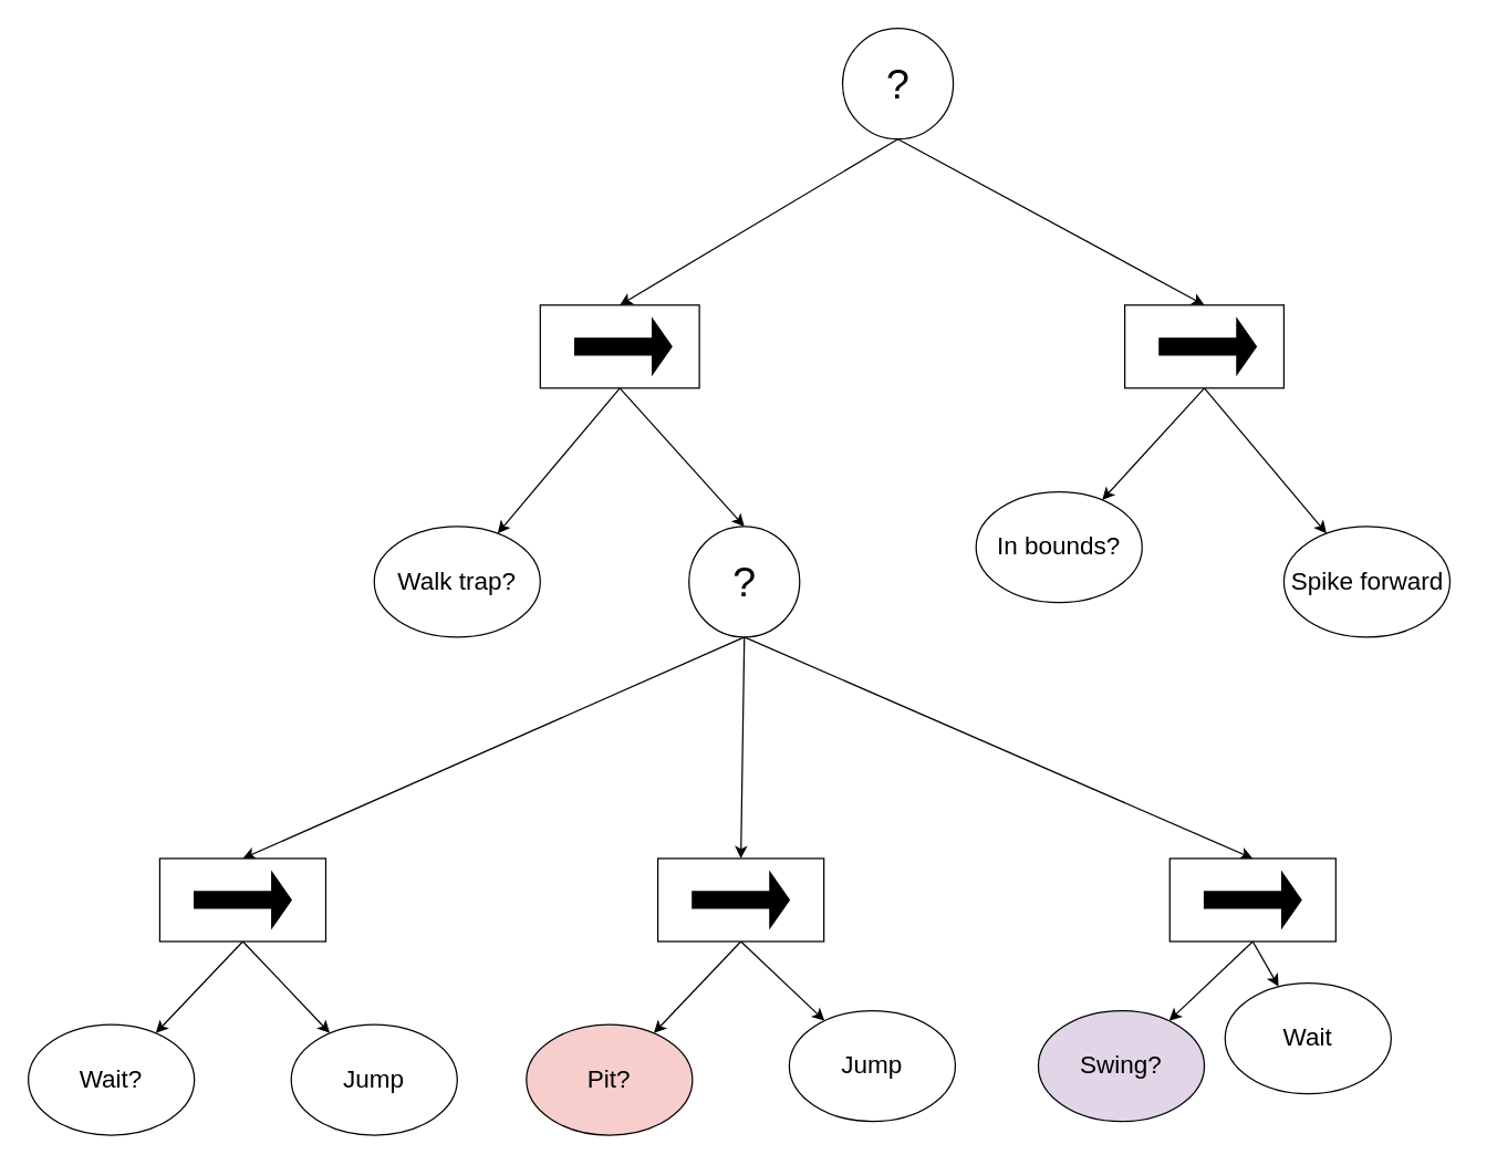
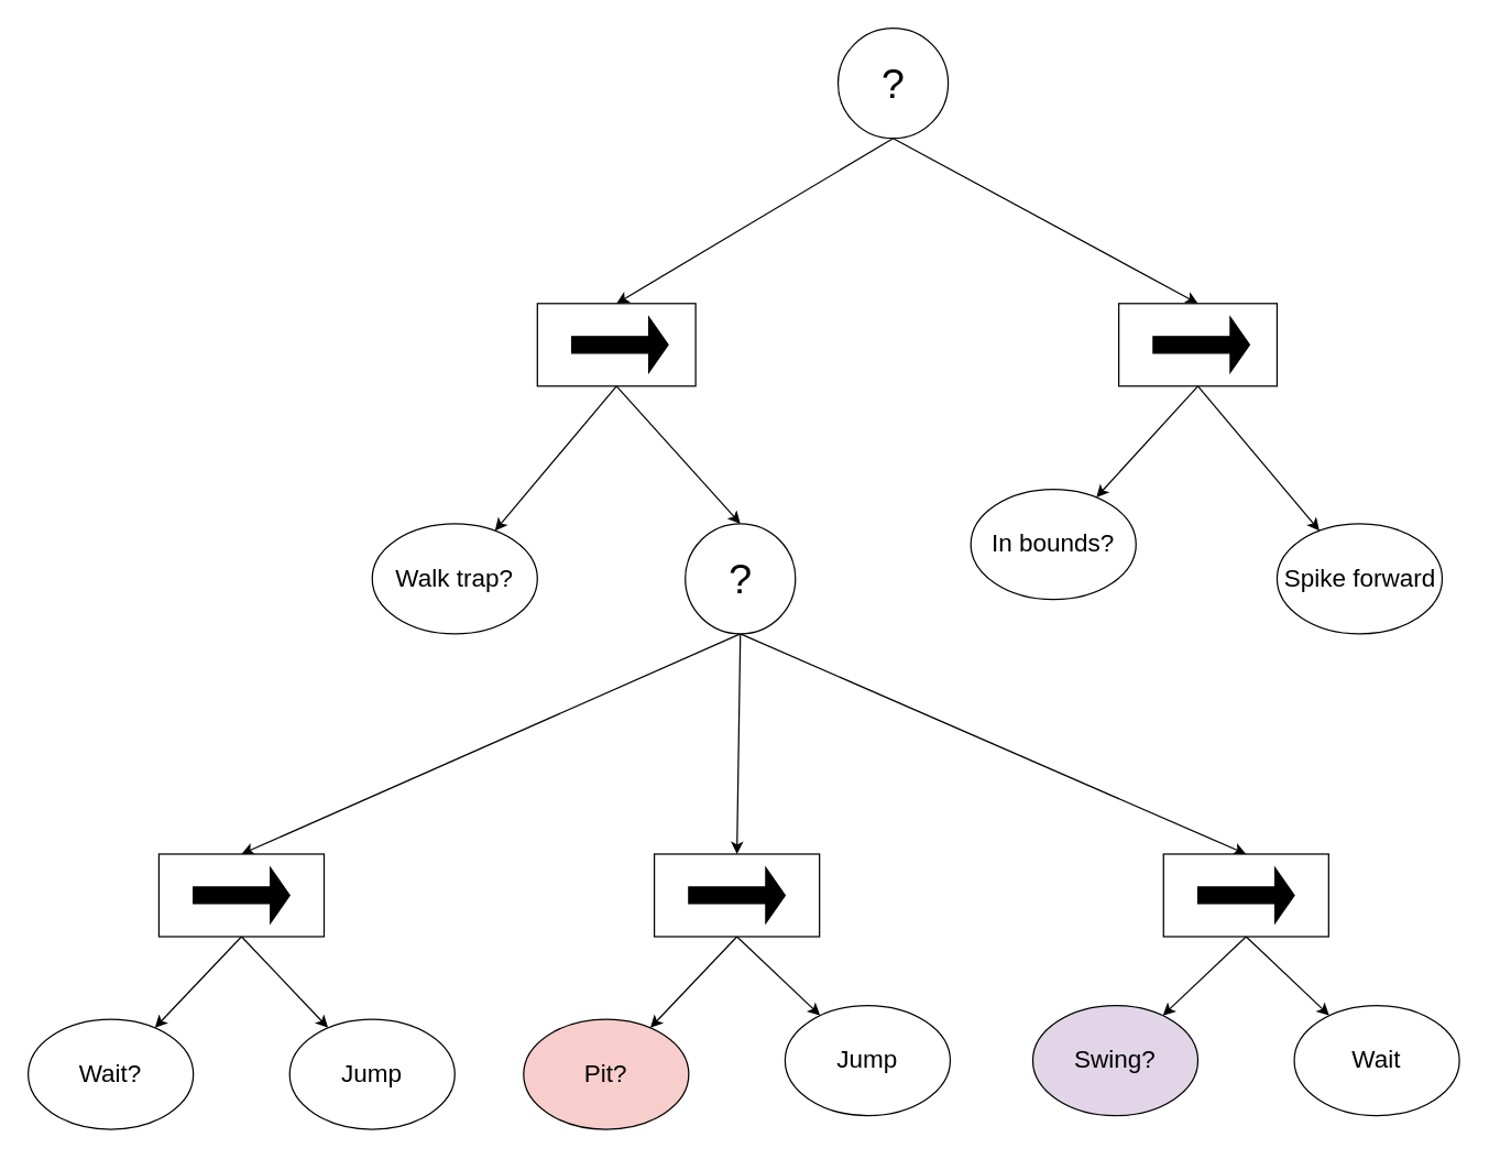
  <mxCell id="0" />
  <mxCell id="1" parent="0" />
  <mxCell id="2" style="rounded=0;orthogonalLoop=1;jettySize=auto;html=1;exitX=0.5;exitY=1;exitDx=0;exitDy=0;entryX=0.5;entryY=0;entryDx=0;entryDy=0;" parent="1" source="9" target="7" edge="1"><mxGeometry relative="1" as="geometry"><mxPoint x="440" y="310" as="sourcePoint" /></mxGeometry></mxCell>
  <mxCell id="3" style="edgeStyle=none;rounded=0;orthogonalLoop=1;jettySize=auto;html=1;exitX=0.5;exitY=1;exitDx=0;exitDy=0;" parent="1" source="9" target="24" edge="1"><mxGeometry relative="1" as="geometry"><mxPoint x="440" y="310" as="sourcePoint" /></mxGeometry></mxCell>
  <mxCell id="4" style="edgeStyle=none;rounded=0;orthogonalLoop=1;jettySize=auto;html=1;exitX=0.5;exitY=1;exitDx=0;exitDy=0;entryX=0.5;entryY=0;entryDx=0;entryDy=0;" parent="1" source="7" target="13" edge="1"><mxGeometry relative="1" as="geometry" /></mxCell>
  <mxCell id="5" style="edgeStyle=none;rounded=0;orthogonalLoop=1;jettySize=auto;html=1;exitX=0.5;exitY=1;exitDx=0;exitDy=0;entryX=0.5;entryY=0;entryDx=0;entryDy=0;" parent="1" source="7" target="17" edge="1"><mxGeometry relative="1" as="geometry" /></mxCell>
  <mxCell id="6" style="edgeStyle=none;rounded=0;orthogonalLoop=1;jettySize=auto;html=1;exitX=0.5;exitY=1;exitDx=0;exitDy=0;entryX=0.5;entryY=0;entryDx=0;entryDy=0;" parent="1" source="7" target="21" edge="1"><mxGeometry relative="1" as="geometry" /></mxCell>
  <mxCell id="7" value="&lt;font style=&quot;font-size: 30px&quot;&gt;?&lt;/font&gt;" style="ellipse;whiteSpace=wrap;html=1;aspect=fixed;fillColor=#FFFFFF;" parent="1" vertex="1"><mxGeometry x="497.5" y="380" width="80" height="80" as="geometry" /></mxCell>
  <mxCell id="8" style="edgeStyle=none;rounded=0;orthogonalLoop=1;jettySize=auto;html=1;exitX=0.5;exitY=1;exitDx=0;exitDy=0;" parent="1" source="35" target="23" edge="1"><mxGeometry relative="1" as="geometry"><mxPoint x="886.429" y="290.429" as="sourcePoint" /></mxGeometry></mxCell>
  <mxCell id="9" value="" style="rounded=0;whiteSpace=wrap;html=1;" parent="1" vertex="1"><mxGeometry x="390" y="220" width="115" height="60" as="geometry" /></mxCell>
  <mxCell id="10" value="" style="shape=singleArrow;whiteSpace=wrap;html=1;fillColor=#00000;" parent="1" vertex="1"><mxGeometry x="415" y="230" width="70" height="40" as="geometry" /></mxCell>
  <mxCell id="11" style="edgeStyle=none;rounded=0;orthogonalLoop=1;jettySize=auto;html=1;exitX=0.5;exitY=1;exitDx=0;exitDy=0;" parent="1" source="13" target="26" edge="1"><mxGeometry relative="1" as="geometry" /></mxCell>
  <mxCell id="12" style="edgeStyle=none;rounded=0;orthogonalLoop=1;jettySize=auto;html=1;exitX=0.5;exitY=1;exitDx=0;exitDy=0;" parent="1" source="13" target="27" edge="1"><mxGeometry relative="1" as="geometry" /></mxCell>
  <mxCell id="13" value="" style="rounded=0;whiteSpace=wrap;html=1;" parent="1" vertex="1"><mxGeometry x="475" y="620" width="120" height="60" as="geometry" /></mxCell>
  <mxCell id="14" value="" style="shape=singleArrow;whiteSpace=wrap;html=1;fillColor=#00000;" parent="1" vertex="1"><mxGeometry x="500" y="630" width="70" height="40" as="geometry" /></mxCell>
  <mxCell id="15" style="edgeStyle=none;rounded=0;orthogonalLoop=1;jettySize=auto;html=1;exitX=0.5;exitY=1;exitDx=0;exitDy=0;" parent="1" source="17" target="30" edge="1"><mxGeometry relative="1" as="geometry" /></mxCell>
  <mxCell id="16" style="edgeStyle=none;rounded=0;orthogonalLoop=1;jettySize=auto;html=1;exitX=0.5;exitY=1;exitDx=0;exitDy=0;" parent="1" source="17" target="25" edge="1"><mxGeometry relative="1" as="geometry" /></mxCell>
  <mxCell id="17" value="" style="rounded=0;whiteSpace=wrap;html=1;" parent="1" vertex="1"><mxGeometry x="115" y="620" width="120" height="60" as="geometry" /></mxCell>
  <mxCell id="18" value="" style="shape=singleArrow;whiteSpace=wrap;html=1;fillColor=#00000;" parent="1" vertex="1"><mxGeometry x="140" y="630" width="70" height="40" as="geometry" /></mxCell>
  <mxCell id="19" style="edgeStyle=none;rounded=0;orthogonalLoop=1;jettySize=auto;html=1;exitX=0.5;exitY=1;exitDx=0;exitDy=0;" parent="1" source="21" target="29" edge="1"><mxGeometry relative="1" as="geometry" /></mxCell>
  <mxCell id="20" style="edgeStyle=none;rounded=0;orthogonalLoop=1;jettySize=auto;html=1;exitX=0.5;exitY=1;exitDx=0;exitDy=0;" parent="1" source="21" target="28" edge="1"><mxGeometry relative="1" as="geometry" /></mxCell>
  <mxCell id="21" value="" style="rounded=0;whiteSpace=wrap;html=1;" parent="1" vertex="1"><mxGeometry x="845" y="620" width="120" height="60" as="geometry" /></mxCell>
  <mxCell id="22" value="" style="shape=singleArrow;whiteSpace=wrap;html=1;fillColor=#00000;" parent="1" vertex="1"><mxGeometry x="870" y="630" width="70" height="40" as="geometry" /></mxCell>
  <mxCell id="23" value="&lt;font style=&quot;font-size: 18px&quot;&gt;Spike forward&lt;br&gt;&lt;/font&gt;" style="ellipse;whiteSpace=wrap;html=1;fillColor=#FFFFFF;" parent="1" vertex="1"><mxGeometry x="927.5" y="380" width="120" height="80" as="geometry" /></mxCell>
  <mxCell id="24" value="&lt;font style=&quot;font-size: 18px&quot;&gt;Walk trap?&lt;/font&gt;" style="ellipse;whiteSpace=wrap;html=1;fillColor=#FFFFFF;" parent="1" vertex="1"><mxGeometry x="270" y="380" width="120" height="80" as="geometry" /></mxCell>
  <mxCell id="25" value="&lt;font style=&quot;font-size: 18px&quot;&gt;Jump&lt;/font&gt;" style="ellipse;whiteSpace=wrap;html=1;fillColor=#FFFFFF;" parent="1" vertex="1"><mxGeometry x="210" y="740" width="120" height="80" as="geometry" /></mxCell>
  <mxCell id="26" value="&lt;font style=&quot;font-size: 18px&quot;&gt;Pit?&lt;/font&gt;" style="ellipse;whiteSpace=wrap;html=1;fillColor=#f8cecc;" parent="1" vertex="1"><mxGeometry x="380" y="740" width="120" height="80" as="geometry" /></mxCell>
  <mxCell id="27" value="&lt;font style=&quot;font-size: 18px&quot;&gt;Jump&lt;/font&gt;" style="ellipse;whiteSpace=wrap;html=1;fillColor=#FFFFFF;" parent="1" vertex="1"><mxGeometry x="570" y="730" width="120" height="80" as="geometry" /></mxCell>
- <mxCell id="28" value="&lt;font style=&quot;font-size: 18px&quot;&gt;Wait&lt;/font&gt;" style="ellipse;whiteSpace=wrap;html=1;fillColor=#FFFFFF;" parent="1" vertex="1"><mxGeometry x="885" y="710" width="120" height="80" as="geometry" /></mxCell>
+ <mxCell id="28" value="&lt;font style=&quot;font-size: 18px&quot;&gt;Wait&lt;/font&gt;" style="ellipse;whiteSpace=wrap;html=1;fillColor=#FFFFFF;" parent="1" vertex="1"><mxGeometry x="940" y="730" width="120" height="80" as="geometry" /></mxCell>
  <mxCell id="29" value="&lt;font style=&quot;font-size: 18px&quot;&gt;Swing?&lt;/font&gt;" style="ellipse;whiteSpace=wrap;html=1;fillColor=#e1d5e7;" parent="1" vertex="1"><mxGeometry x="750" y="730" width="120" height="80" as="geometry" /></mxCell>
  <mxCell id="30" value="&lt;font style=&quot;font-size: 18px&quot;&gt;Wait?&lt;/font&gt;" style="ellipse;whiteSpace=wrap;html=1;fillColor=#FFFFFF;" parent="1" vertex="1"><mxGeometry x="20" y="740" width="120" height="80" as="geometry" /></mxCell>
  <mxCell id="31" style="rounded=0;orthogonalLoop=1;jettySize=auto;html=1;entryX=0.5;entryY=0;entryDx=0;entryDy=0;exitX=0.5;exitY=1;exitDx=0;exitDy=0;" edge="1" parent="1" source="33" target="9"><mxGeometry relative="1" as="geometry" /></mxCell>
  <mxCell id="32" style="edgeStyle=none;rounded=0;orthogonalLoop=1;jettySize=auto;html=1;exitX=0.5;exitY=1;exitDx=0;exitDy=0;entryX=0.5;entryY=0;entryDx=0;entryDy=0;" edge="1" parent="1" source="33" target="35"><mxGeometry relative="1" as="geometry" /></mxCell>
  <mxCell id="33" value="&lt;font style=&quot;font-size: 30px&quot;&gt;?&lt;/font&gt;" style="ellipse;whiteSpace=wrap;html=1;aspect=fixed;fillColor=#FFFFFF;" vertex="1" parent="1"><mxGeometry x="608.5" y="20" width="80" height="80" as="geometry" /></mxCell>
  <mxCell id="34" style="edgeStyle=none;rounded=0;orthogonalLoop=1;jettySize=auto;html=1;exitX=0.5;exitY=1;exitDx=0;exitDy=0;" edge="1" parent="1" source="35" target="37"><mxGeometry relative="1" as="geometry"><mxPoint x="860" y="300" as="sourcePoint" /></mxGeometry></mxCell>
  <mxCell id="35" value="" style="rounded=0;whiteSpace=wrap;html=1;" vertex="1" parent="1"><mxGeometry x="812.5" y="220" width="115" height="60" as="geometry" /></mxCell>
  <mxCell id="36" value="" style="shape=singleArrow;whiteSpace=wrap;html=1;fillColor=#00000;" vertex="1" parent="1"><mxGeometry x="837.5" y="230" width="70" height="40" as="geometry" /></mxCell>
  <mxCell id="37" value="&lt;font style=&quot;font-size: 18px&quot;&gt;In bounds?&lt;/font&gt;" style="ellipse;whiteSpace=wrap;html=1;fillColor=#FFFFFF;" vertex="1" parent="1"><mxGeometry x="705" y="355" width="120" height="80" as="geometry" /></mxCell>
